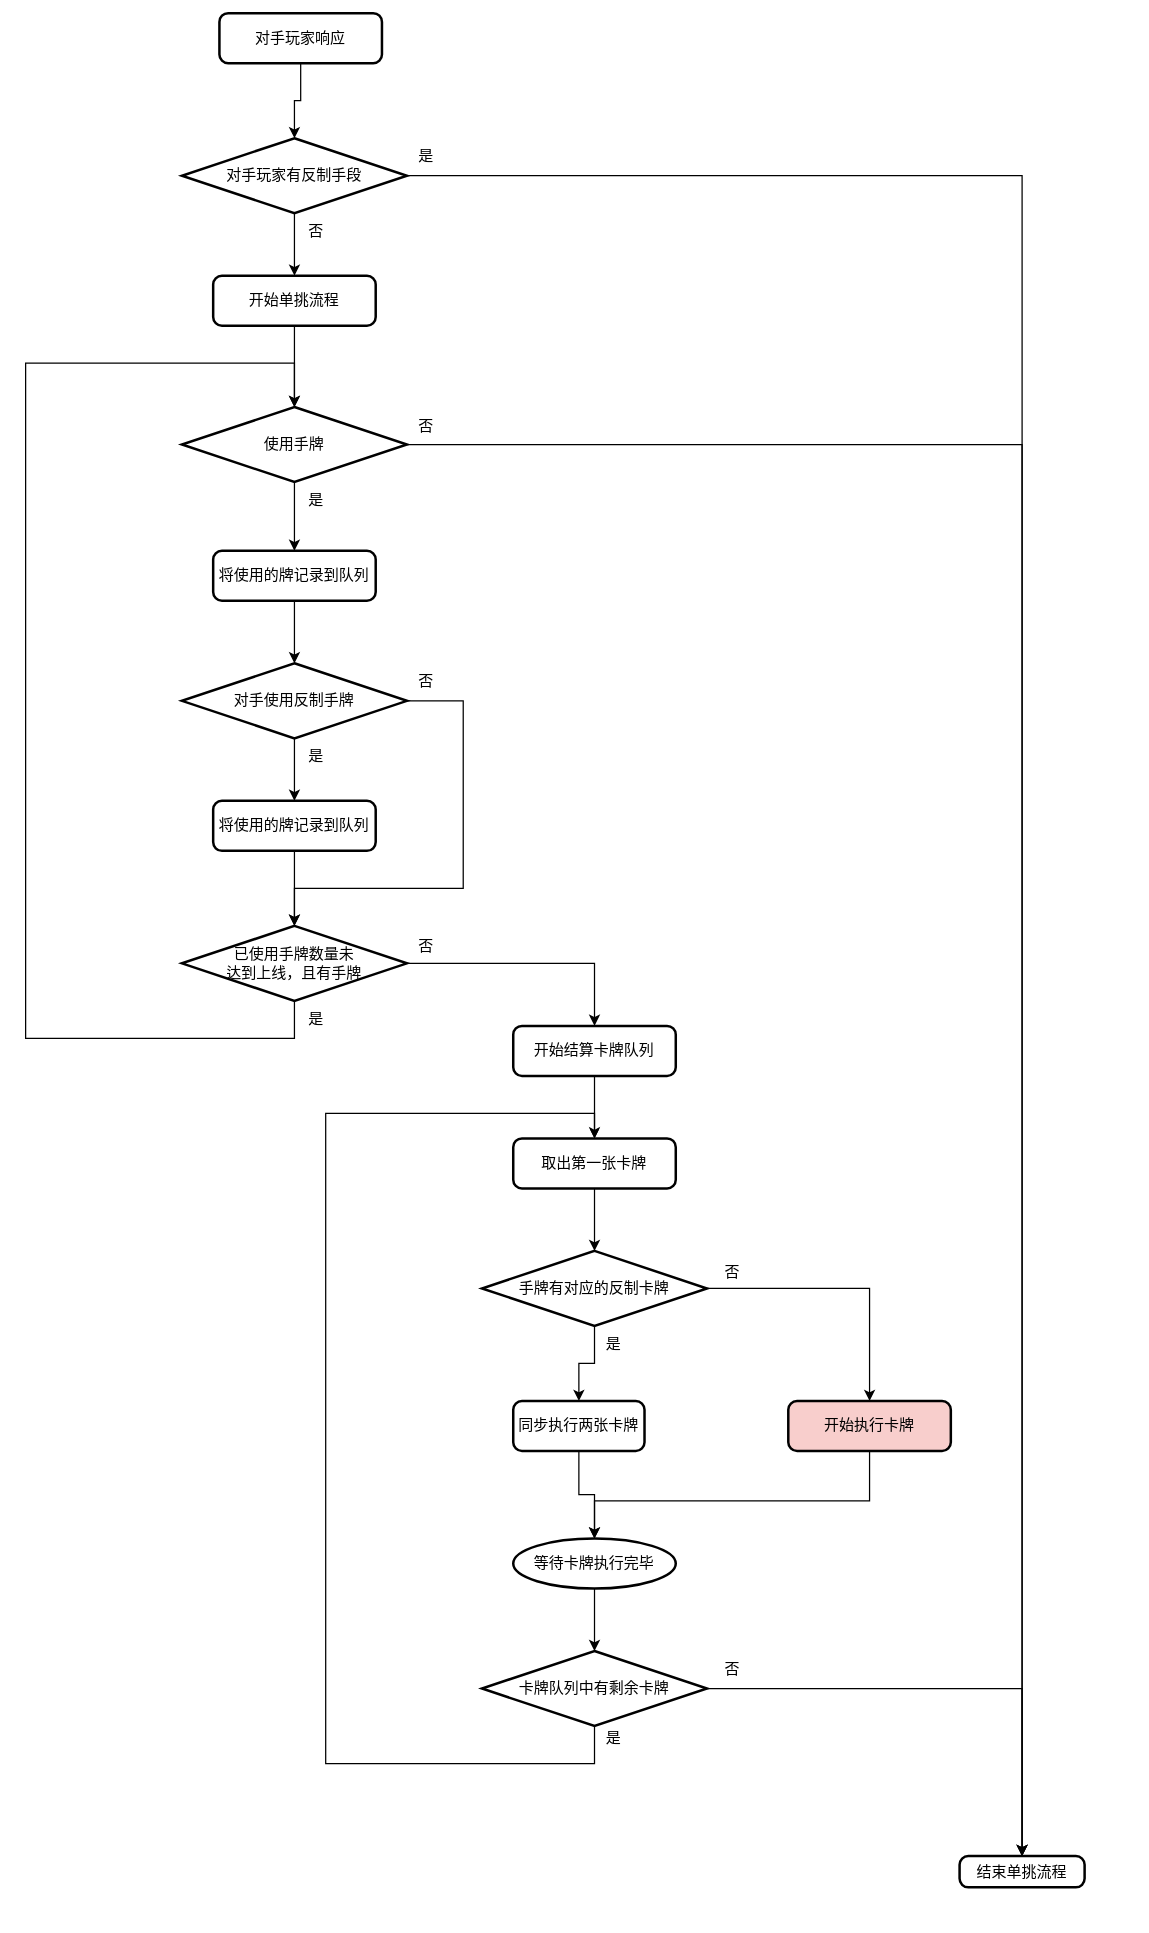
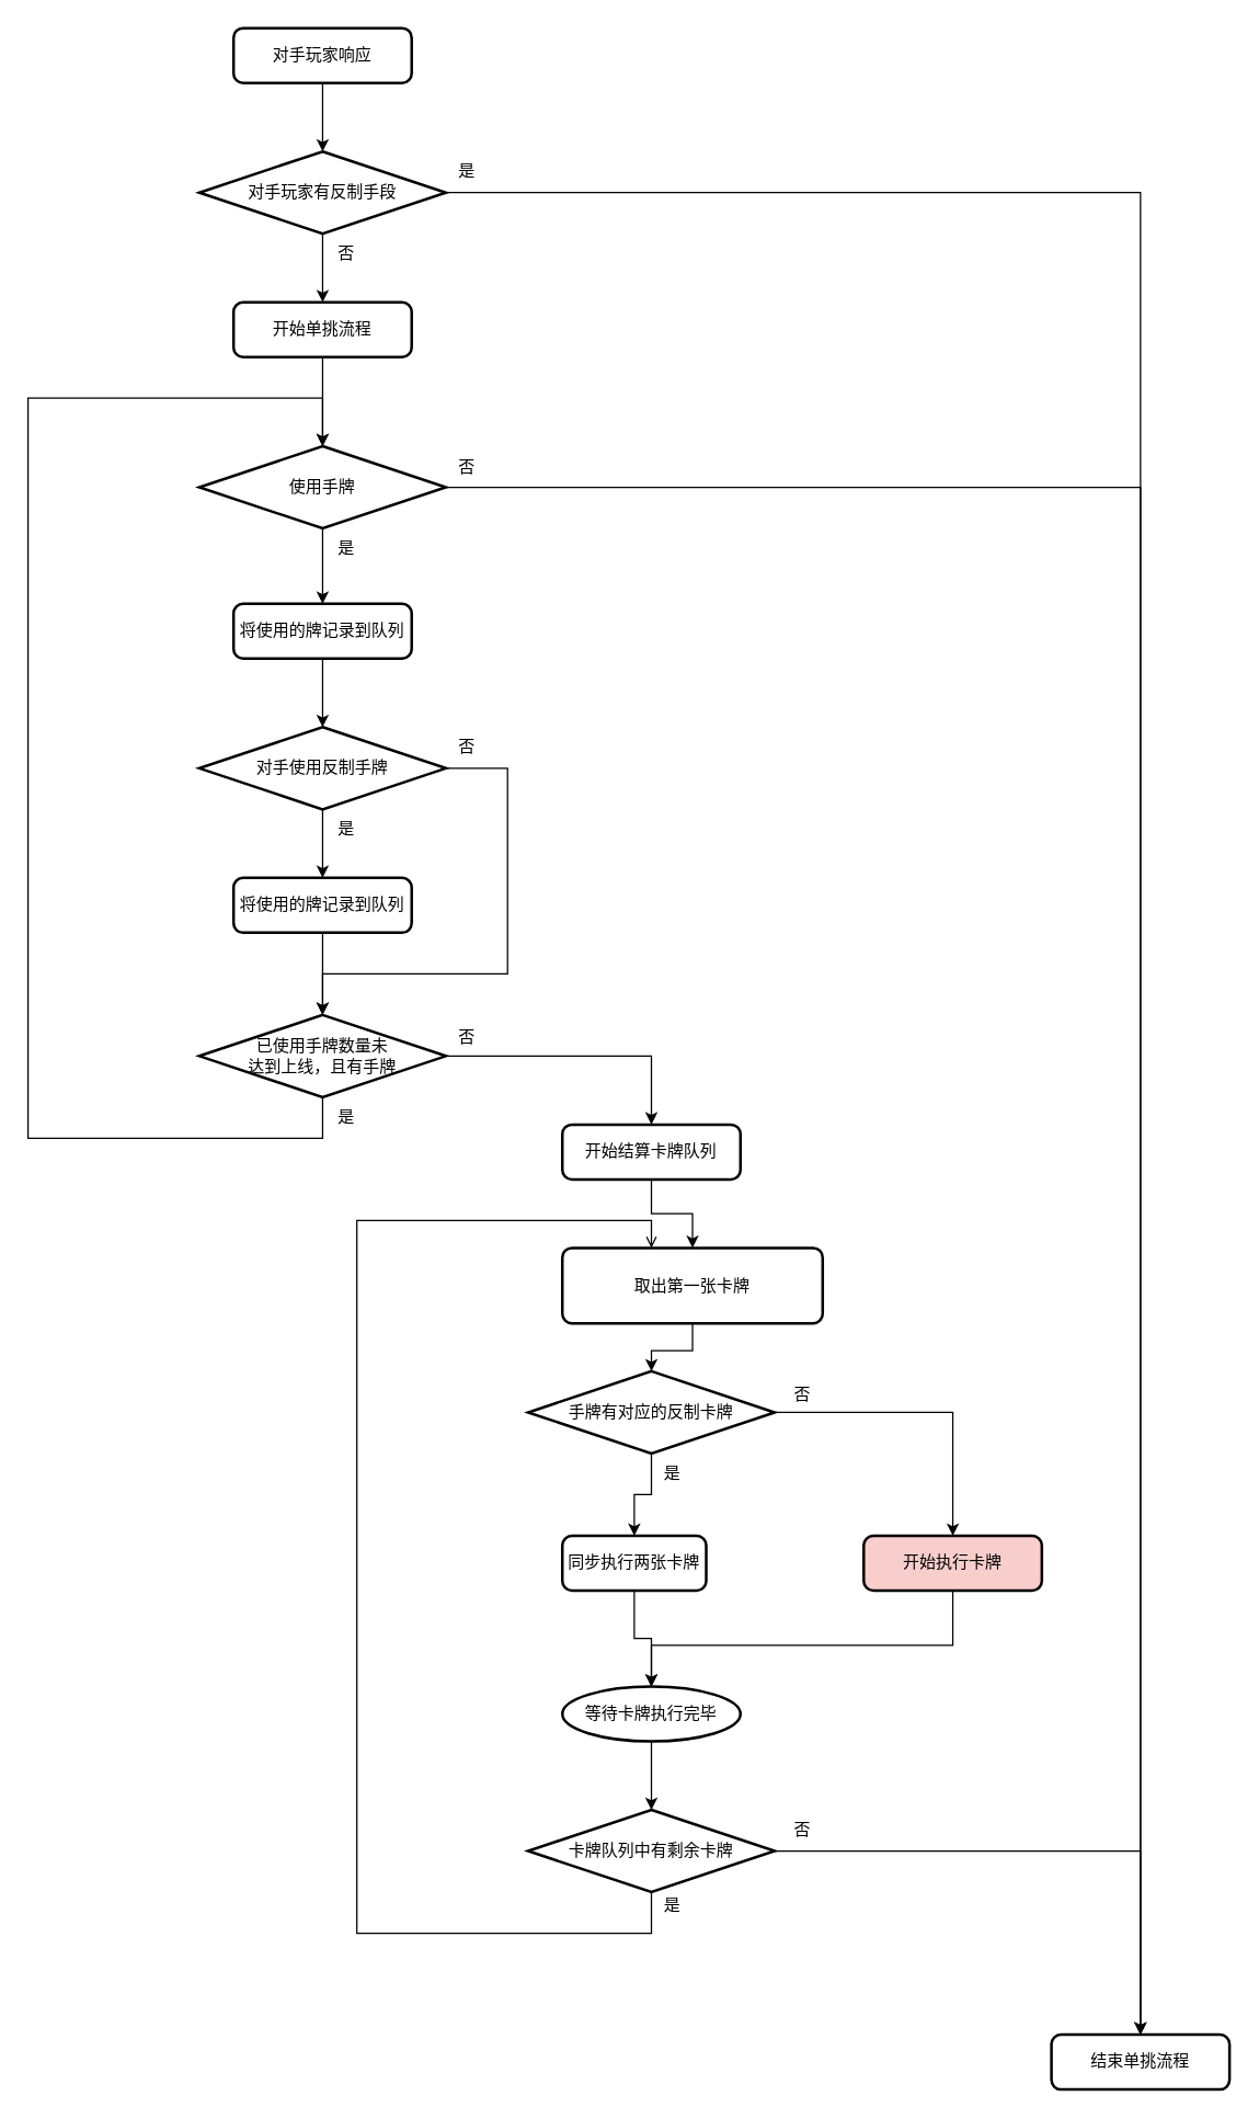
  <mxCell id="0" />
  <mxCell id="1" parent="0" />
  <mxCell id="2" style="edgeStyle=orthogonalEdgeStyle;rounded=0;orthogonalLoop=1;jettySize=auto;html=1;entryX=0.5;entryY=0;entryDx=0;entryDy=0;entryPerimeter=0;" edge="1" parent="1" source="3" target="6"><mxGeometry relative="1" as="geometry" /></mxCell>
- <mxCell id="3" value="对手玩家响应" style="rounded=1;whiteSpace=wrap;html=1;absoluteArcSize=1;arcSize=14;strokeWidth=2;" vertex="1" parent="1"><mxGeometry x="175" y="10" width="130" height="40" as="geometry" /></mxCell>
+ <mxCell id="3" value="对手玩家响应" style="rounded=1;whiteSpace=wrap;html=1;absoluteArcSize=1;arcSize=14;strokeWidth=2;" vertex="1" parent="1"><mxGeometry x="170" y="20" width="130" height="40" as="geometry" /></mxCell>
  <mxCell id="4" style="edgeStyle=orthogonalEdgeStyle;rounded=0;orthogonalLoop=1;jettySize=auto;html=1;entryX=0.5;entryY=0;entryDx=0;entryDy=0;" edge="1" parent="1" source="6" target="8"><mxGeometry relative="1" as="geometry" /></mxCell>
  <mxCell id="5" style="edgeStyle=orthogonalEdgeStyle;rounded=0;orthogonalLoop=1;jettySize=auto;html=1;" edge="1" parent="1" source="6" target="10"><mxGeometry relative="1" as="geometry" /></mxCell>
  <mxCell id="6" value="对手玩家有反制手段" style="strokeWidth=2;html=1;shape=mxgraph.flowchart.decision;whiteSpace=wrap;" vertex="1" parent="1"><mxGeometry x="145" y="110" width="180" height="60" as="geometry" /></mxCell>
  <mxCell id="7" style="edgeStyle=orthogonalEdgeStyle;rounded=0;orthogonalLoop=1;jettySize=auto;html=1;entryX=0.5;entryY=0;entryDx=0;entryDy=0;entryPerimeter=0;" edge="1" parent="1" source="8" target="16"><mxGeometry relative="1" as="geometry" /></mxCell>
  <mxCell id="8" value="开始单挑流程" style="rounded=1;whiteSpace=wrap;html=1;absoluteArcSize=1;arcSize=14;strokeWidth=2;" vertex="1" parent="1"><mxGeometry x="170" y="220" width="130" height="40" as="geometry" /></mxCell>
  <mxCell id="9" value="否" style="text;html=1;align=center;verticalAlign=middle;resizable=0;points=[];autosize=1;strokeColor=none;fillColor=none;" vertex="1" parent="1"><mxGeometry x="232" y="170" width="40" height="30" as="geometry" /></mxCell>
- <mxCell id="10" value="结束单挑流程" style="rounded=1;whiteSpace=wrap;html=1;absoluteArcSize=1;arcSize=14;strokeWidth=2;" vertex="1" parent="1"><mxGeometry x="767" y="1484" width="100" height="25" as="geometry" /></mxCell>
+ <mxCell id="10" value="结束单挑流程" style="rounded=1;whiteSpace=wrap;html=1;absoluteArcSize=1;arcSize=14;strokeWidth=2;" vertex="1" parent="1"><mxGeometry x="767" y="1484" width="130" height="40" as="geometry" /></mxCell>
  <mxCell id="11" value="是" style="text;html=1;align=center;verticalAlign=middle;resizable=0;points=[];autosize=1;strokeColor=none;fillColor=none;" vertex="1" parent="1"><mxGeometry x="320" y="110" width="40" height="30" as="geometry" /></mxCell>
  <mxCell id="12" style="edgeStyle=orthogonalEdgeStyle;rounded=0;orthogonalLoop=1;jettySize=auto;html=1;" edge="1" parent="1" source="13" target="20"><mxGeometry relative="1" as="geometry" /></mxCell>
  <mxCell id="13" value="将使用的牌记录到队列" style="rounded=1;whiteSpace=wrap;html=1;absoluteArcSize=1;arcSize=14;strokeWidth=2;" vertex="1" parent="1"><mxGeometry x="170" y="440" width="130" height="40" as="geometry" /></mxCell>
  <mxCell id="14" style="edgeStyle=orthogonalEdgeStyle;rounded=0;orthogonalLoop=1;jettySize=auto;html=1;" edge="1" parent="1" source="16" target="10"><mxGeometry relative="1" as="geometry" /></mxCell>
  <mxCell id="15" style="edgeStyle=orthogonalEdgeStyle;rounded=0;orthogonalLoop=1;jettySize=auto;html=1;" edge="1" parent="1" source="16" target="13"><mxGeometry relative="1" as="geometry" /></mxCell>
  <mxCell id="16" value="使用手牌" style="strokeWidth=2;html=1;shape=mxgraph.flowchart.decision;whiteSpace=wrap;" vertex="1" parent="1"><mxGeometry x="145" y="325" width="180" height="60" as="geometry" /></mxCell>
  <mxCell id="17" value="否" style="text;html=1;align=center;verticalAlign=middle;resizable=0;points=[];autosize=1;strokeColor=none;fillColor=none;" vertex="1" parent="1"><mxGeometry x="320" y="326" width="40" height="30" as="geometry" /></mxCell>
  <mxCell id="18" style="edgeStyle=orthogonalEdgeStyle;rounded=0;orthogonalLoop=1;jettySize=auto;html=1;entryX=0.5;entryY=0;entryDx=0;entryDy=0;" edge="1" parent="1" source="20" target="25"><mxGeometry relative="1" as="geometry"><mxPoint x="235" y="660" as="targetPoint" /></mxGeometry></mxCell>
  <mxCell id="19" style="edgeStyle=orthogonalEdgeStyle;rounded=0;orthogonalLoop=1;jettySize=auto;html=1;entryX=0.5;entryY=0;entryDx=0;entryDy=0;entryPerimeter=0;" edge="1" parent="1" source="20" target="28"><mxGeometry relative="1" as="geometry"><Array as="points"><mxPoint x="370" y="560" /><mxPoint x="370" y="710" /><mxPoint x="235" y="710" /></Array></mxGeometry></mxCell>
  <mxCell id="20" value="对手使用反制手牌" style="strokeWidth=2;html=1;shape=mxgraph.flowchart.decision;whiteSpace=wrap;" vertex="1" parent="1"><mxGeometry x="145" y="530" width="180" height="60" as="geometry" /></mxCell>
  <mxCell id="21" value="是" style="text;html=1;align=center;verticalAlign=middle;resizable=0;points=[];autosize=1;strokeColor=none;fillColor=none;" vertex="1" parent="1"><mxGeometry x="232" y="385" width="40" height="30" as="geometry" /></mxCell>
  <mxCell id="22" value="否" style="text;html=1;align=center;verticalAlign=middle;resizable=0;points=[];autosize=1;strokeColor=none;fillColor=none;" vertex="1" parent="1"><mxGeometry x="320" y="530" width="40" height="30" as="geometry" /></mxCell>
  <mxCell id="23" value="是" style="text;html=1;align=center;verticalAlign=middle;resizable=0;points=[];autosize=1;strokeColor=none;fillColor=none;" vertex="1" parent="1"><mxGeometry x="232" y="590" width="40" height="30" as="geometry" /></mxCell>
  <mxCell id="24" style="edgeStyle=orthogonalEdgeStyle;rounded=0;orthogonalLoop=1;jettySize=auto;html=1;entryX=0.5;entryY=0;entryDx=0;entryDy=0;entryPerimeter=0;" edge="1" parent="1" source="25" target="28"><mxGeometry relative="1" as="geometry" /></mxCell>
  <mxCell id="25" value="将使用的牌记录到队列" style="rounded=1;whiteSpace=wrap;html=1;absoluteArcSize=1;arcSize=14;strokeWidth=2;" vertex="1" parent="1"><mxGeometry x="170" y="640" width="130" height="40" as="geometry" /></mxCell>
  <mxCell id="26" style="edgeStyle=orthogonalEdgeStyle;rounded=0;orthogonalLoop=1;jettySize=auto;html=1;entryX=0.5;entryY=0;entryDx=0;entryDy=0;entryPerimeter=0;" edge="1" parent="1" source="28" target="16"><mxGeometry relative="1" as="geometry"><Array as="points"><mxPoint x="235" y="830" /><mxPoint x="20" y="830" /><mxPoint x="20" y="290" /><mxPoint x="235" y="290" /></Array></mxGeometry></mxCell>
  <mxCell id="27" style="edgeStyle=orthogonalEdgeStyle;rounded=0;orthogonalLoop=1;jettySize=auto;html=1;" edge="1" parent="1" source="28" target="31"><mxGeometry relative="1" as="geometry" /></mxCell>
  <mxCell id="28" value="已使用手牌数量未&lt;br&gt;达到上线，且有手牌" style="strokeWidth=2;html=1;shape=mxgraph.flowchart.decision;whiteSpace=wrap;" vertex="1" parent="1"><mxGeometry x="145" y="740" width="180" height="60" as="geometry" /></mxCell>
  <mxCell id="29" value="是" style="text;html=1;align=center;verticalAlign=middle;resizable=0;points=[];autosize=1;strokeColor=none;fillColor=none;" vertex="1" parent="1"><mxGeometry x="232" y="800" width="40" height="30" as="geometry" /></mxCell>
  <mxCell id="30" style="edgeStyle=orthogonalEdgeStyle;rounded=0;orthogonalLoop=1;jettySize=auto;html=1;entryX=0.5;entryY=0;entryDx=0;entryDy=0;" edge="1" parent="1" source="31" target="43"><mxGeometry relative="1" as="geometry" /></mxCell>
  <mxCell id="31" value="开始结算卡牌队列" style="rounded=1;whiteSpace=wrap;html=1;absoluteArcSize=1;arcSize=14;strokeWidth=2;" vertex="1" parent="1"><mxGeometry x="410" y="820" width="130" height="40" as="geometry" /></mxCell>
  <mxCell id="32" value="否" style="text;html=1;align=center;verticalAlign=middle;resizable=0;points=[];autosize=1;strokeColor=none;fillColor=none;" vertex="1" parent="1"><mxGeometry x="320" y="742" width="40" height="30" as="geometry" /></mxCell>
  <mxCell id="33" style="edgeStyle=orthogonalEdgeStyle;rounded=0;orthogonalLoop=1;jettySize=auto;html=1;" edge="1" parent="1" source="35" target="37"><mxGeometry relative="1" as="geometry" /></mxCell>
  <mxCell id="34" style="edgeStyle=orthogonalEdgeStyle;rounded=0;orthogonalLoop=1;jettySize=auto;html=1;" edge="1" parent="1" source="35" target="39"><mxGeometry relative="1" as="geometry" /></mxCell>
  <mxCell id="35" value="手牌有对应的反制卡牌" style="strokeWidth=2;html=1;shape=mxgraph.flowchart.decision;whiteSpace=wrap;" vertex="1" parent="1"><mxGeometry x="385" y="1000" width="180" height="60" as="geometry" /></mxCell>
  <mxCell id="36" style="edgeStyle=orthogonalEdgeStyle;rounded=0;orthogonalLoop=1;jettySize=auto;html=1;" edge="1" parent="1" source="37" target="48"><mxGeometry relative="1" as="geometry" /></mxCell>
  <mxCell id="37" value="同步执行两张卡牌" style="rounded=1;whiteSpace=wrap;html=1;absoluteArcSize=1;arcSize=14;strokeWidth=2;" vertex="1" parent="1"><mxGeometry x="410" y="1120" width="105" height="40" as="geometry" /></mxCell>
  <mxCell id="38" style="edgeStyle=orthogonalEdgeStyle;rounded=0;orthogonalLoop=1;jettySize=auto;html=1;" edge="1" parent="1" source="39" target="48"><mxGeometry relative="1" as="geometry"><Array as="points"><mxPoint x="695" y="1200" /><mxPoint x="475" y="1200" /></Array></mxGeometry></mxCell>
  <mxCell id="39" value="开始执行卡牌" style="rounded=1;whiteSpace=wrap;html=1;absoluteArcSize=1;arcSize=14;strokeWidth=2;fillColor=#f8cecc;" vertex="1" parent="1"><mxGeometry x="630" y="1120" width="130" height="40" as="geometry" /></mxCell>
  <mxCell id="40" value="是" style="text;html=1;align=center;verticalAlign=middle;resizable=0;points=[];autosize=1;strokeColor=none;fillColor=none;" vertex="1" parent="1"><mxGeometry x="470" y="1060" width="40" height="30" as="geometry" /></mxCell>
  <mxCell id="41" value="否" style="text;html=1;align=center;verticalAlign=middle;resizable=0;points=[];autosize=1;strokeColor=none;fillColor=none;" vertex="1" parent="1"><mxGeometry x="565" y="1002" width="40" height="30" as="geometry" /></mxCell>
  <mxCell id="42" style="edgeStyle=orthogonalEdgeStyle;rounded=0;orthogonalLoop=1;jettySize=auto;html=1;entryX=0.5;entryY=0;entryDx=0;entryDy=0;entryPerimeter=0;" edge="1" parent="1" source="43" target="35"><mxGeometry relative="1" as="geometry" /></mxCell>
- <mxCell id="43" value="取出第一张卡牌" style="rounded=1;whiteSpace=wrap;html=1;absoluteArcSize=1;arcSize=14;strokeWidth=2;" vertex="1" parent="1"><mxGeometry x="410" y="910" width="130" height="40" as="geometry" /></mxCell>
+ <mxCell id="43" value="取出第一张卡牌" style="rounded=1;whiteSpace=wrap;html=1;absoluteArcSize=1;arcSize=14;strokeWidth=2;" vertex="1" parent="1"><mxGeometry x="410" y="910" width="190" height="55" as="geometry" /></mxCell>
  <mxCell id="44" style="edgeStyle=orthogonalEdgeStyle;rounded=0;orthogonalLoop=1;jettySize=auto;html=1;endArrow=open;" edge="1" parent="1" source="46" target="43"><mxGeometry relative="1" as="geometry"><Array as="points"><mxPoint x="475" y="1410" /><mxPoint x="260" y="1410" /><mxPoint x="260" y="890" /><mxPoint x="475" y="890" /></Array></mxGeometry></mxCell>
  <mxCell id="45" style="edgeStyle=orthogonalEdgeStyle;rounded=0;orthogonalLoop=1;jettySize=auto;html=1;entryX=0.5;entryY=0;entryDx=0;entryDy=0;" edge="1" parent="1" source="46" target="10"><mxGeometry relative="1" as="geometry" /></mxCell>
  <mxCell id="46" value="卡牌队列中有剩余卡牌" style="strokeWidth=2;html=1;shape=mxgraph.flowchart.decision;whiteSpace=wrap;" vertex="1" parent="1"><mxGeometry x="385" y="1320" width="180" height="60" as="geometry" /></mxCell>
  <mxCell id="47" style="edgeStyle=orthogonalEdgeStyle;rounded=0;orthogonalLoop=1;jettySize=auto;html=1;" edge="1" parent="1" source="48" target="46"><mxGeometry relative="1" as="geometry" /></mxCell>
  <mxCell id="48" value="等待卡牌执行完毕" style="ellipse;whiteSpace=wrap;html=1;absoluteArcSize=1;arcSize=14;strokeWidth=2;" vertex="1" parent="1"><mxGeometry x="410" y="1230" width="130" height="40" as="geometry" /></mxCell>
  <mxCell id="49" value="是" style="text;html=1;align=center;verticalAlign=middle;resizable=0;points=[];autosize=1;strokeColor=none;fillColor=none;" vertex="1" parent="1"><mxGeometry x="470" y="1375" width="40" height="30" as="geometry" /></mxCell>
  <mxCell id="50" value="否" style="text;html=1;align=center;verticalAlign=middle;resizable=0;points=[];autosize=1;strokeColor=none;fillColor=none;" vertex="1" parent="1"><mxGeometry x="565" y="1320" width="40" height="30" as="geometry" /></mxCell>
